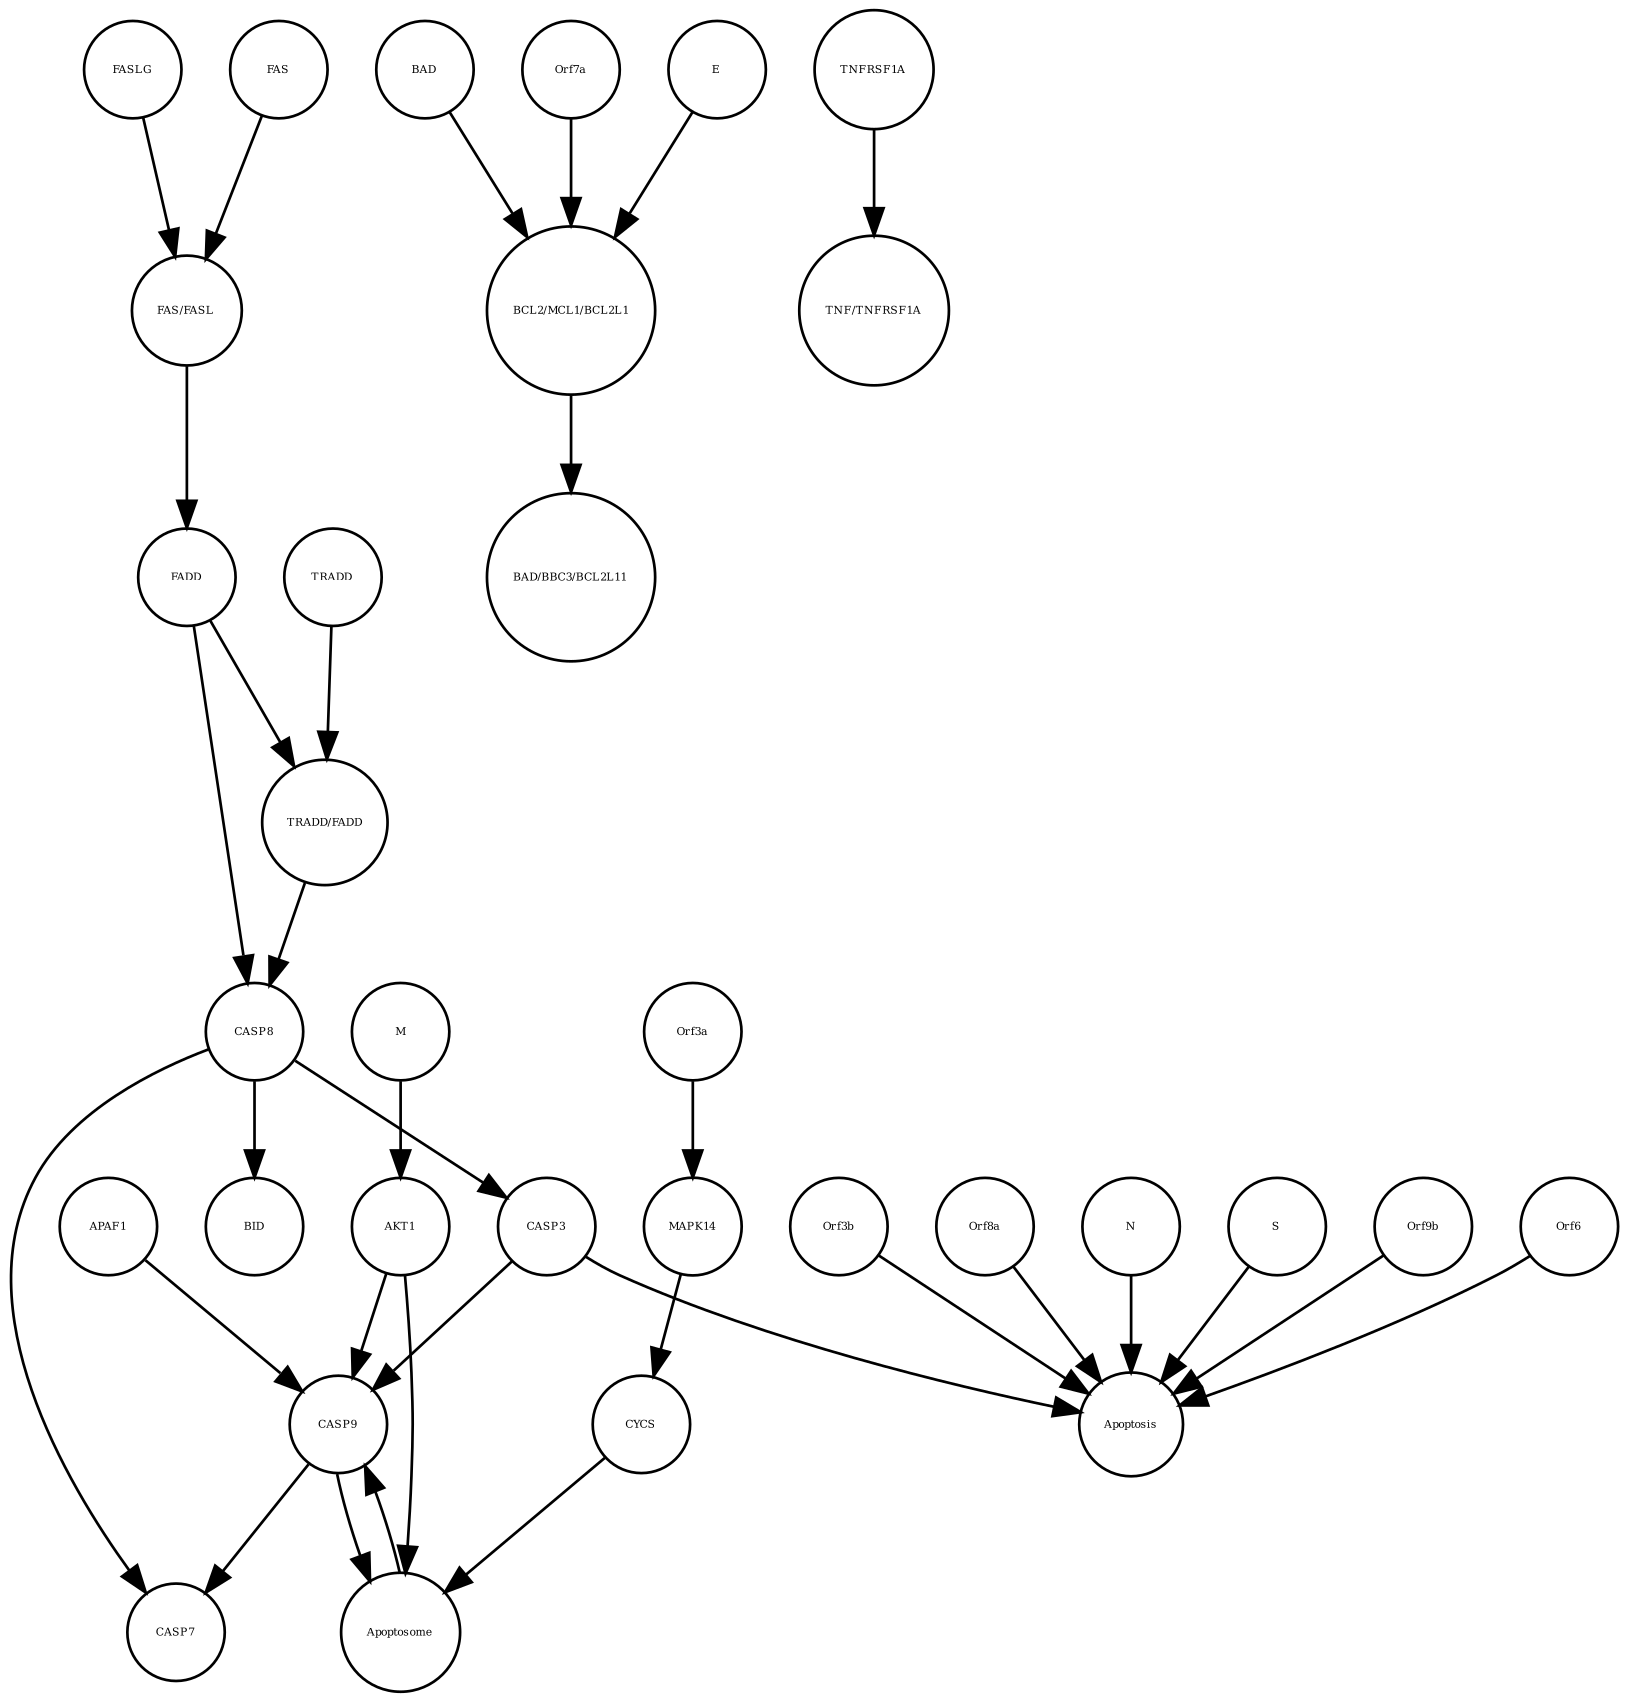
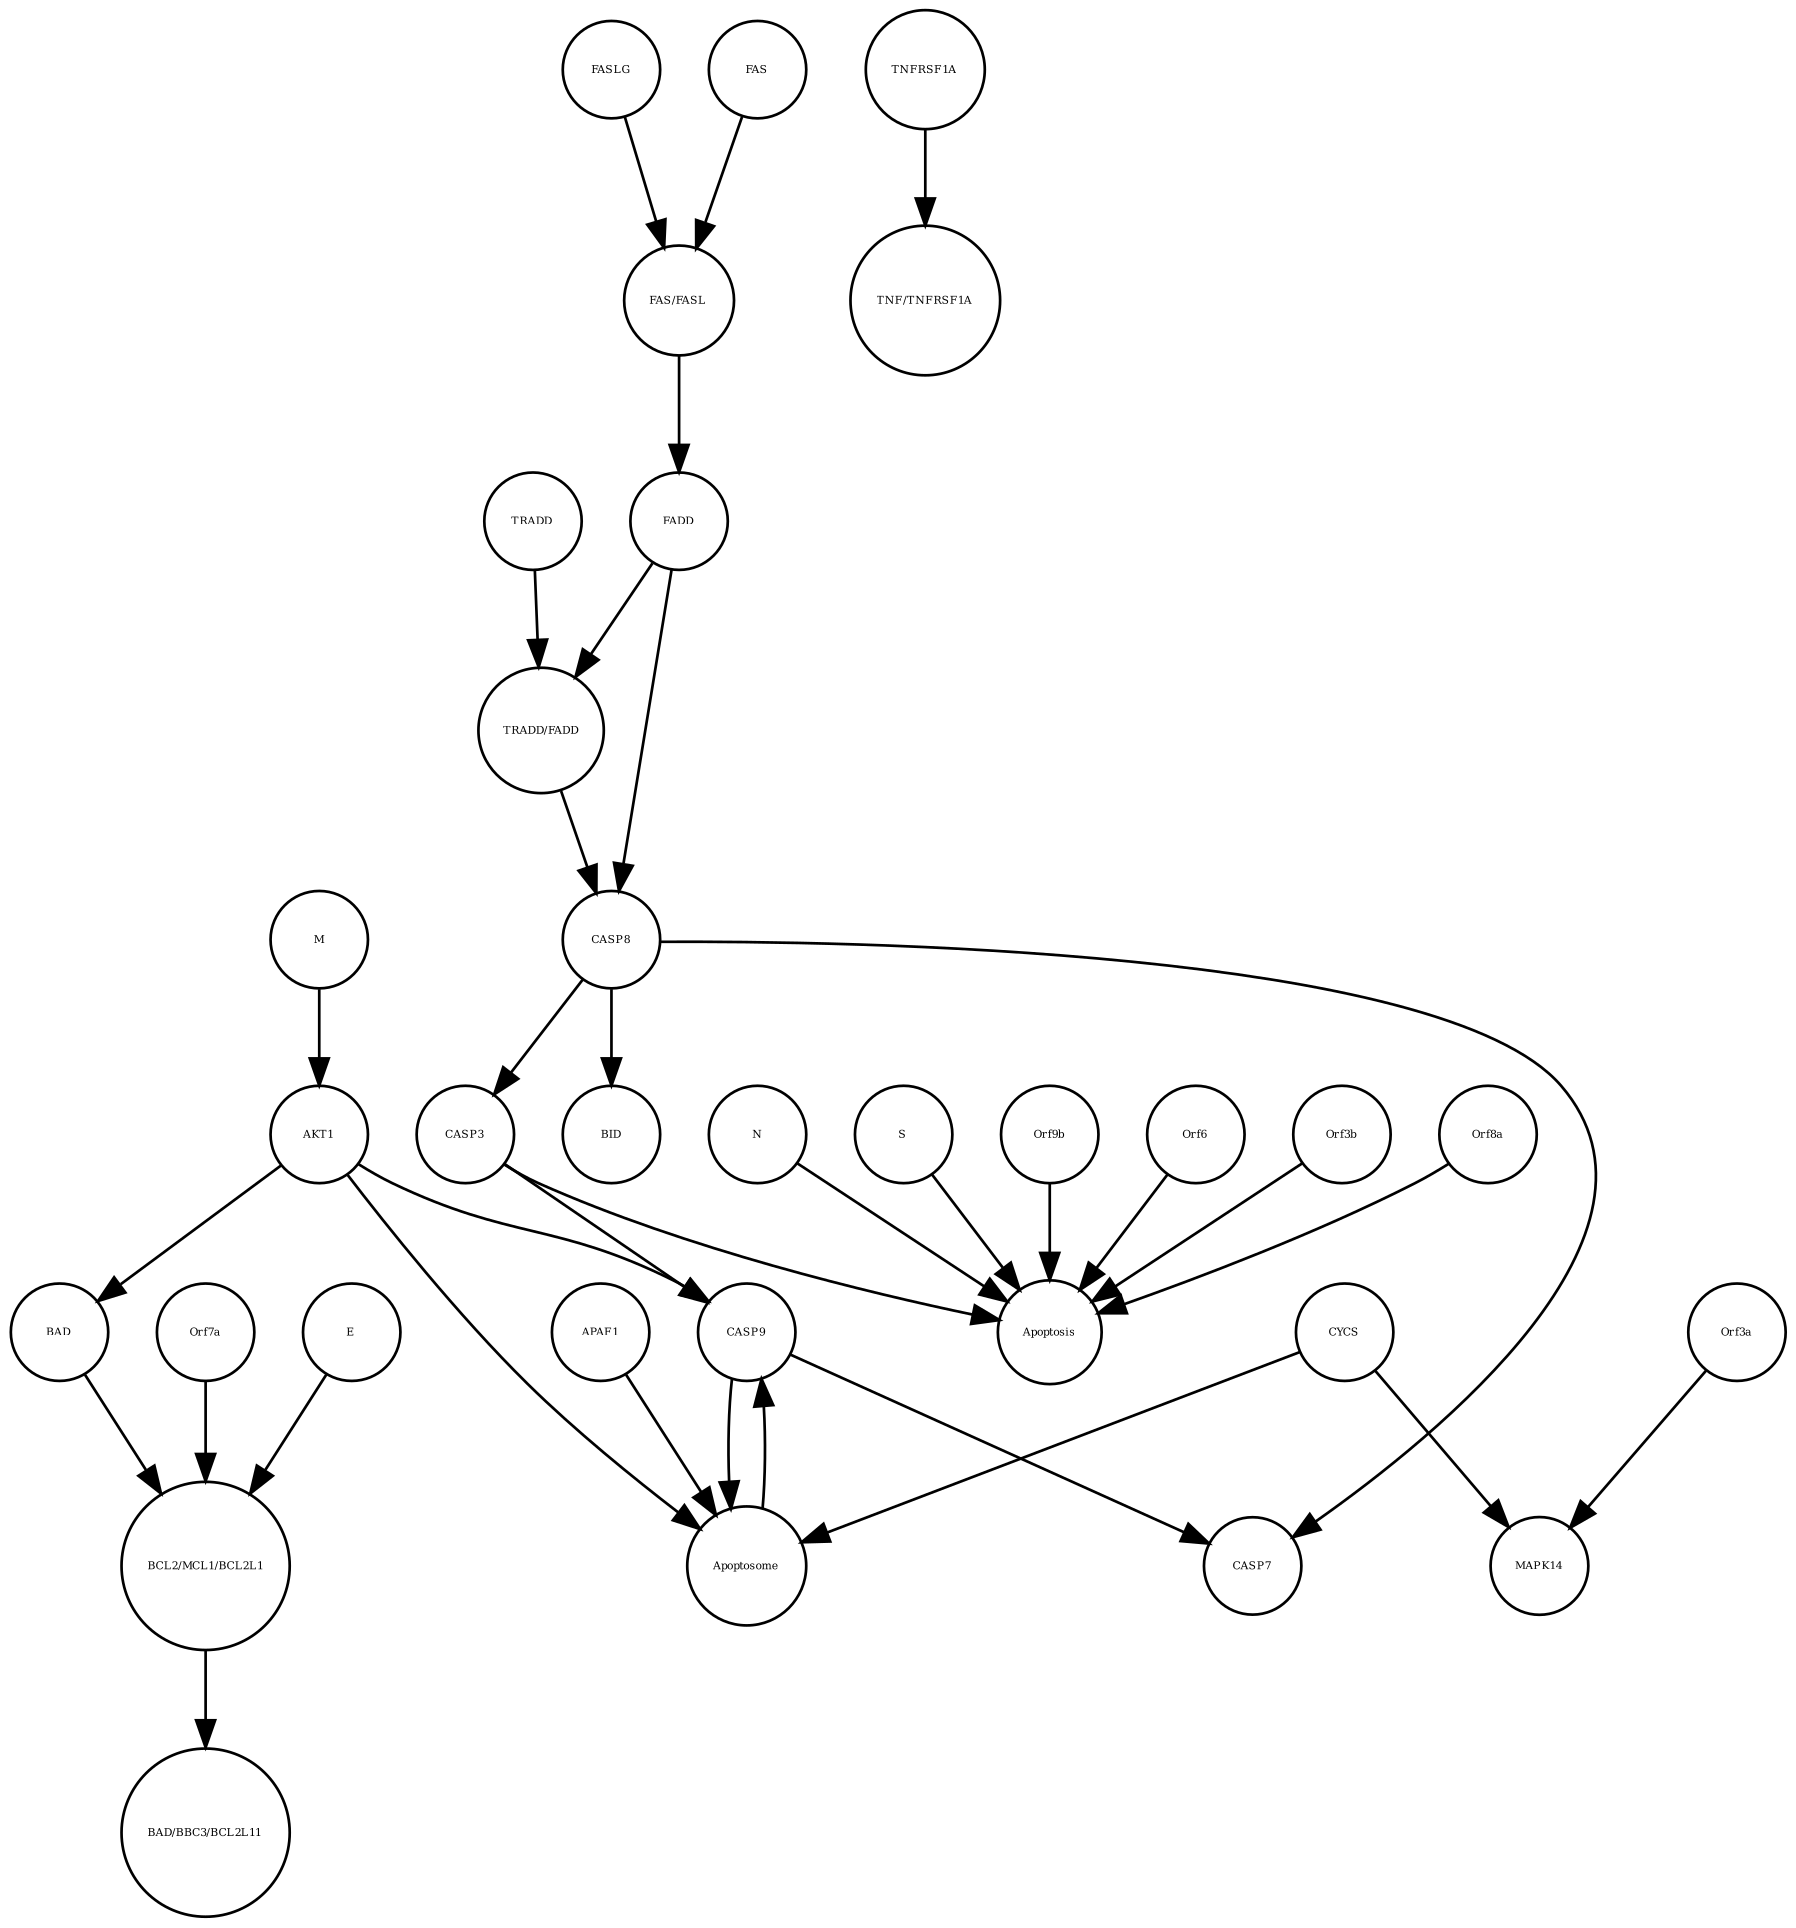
  strict digraph {
    node [bipartite=0 cls=macromolecule fontsize=4 shape=circle]
    edge [interaction_type=catalysis]
    n1 [label=CASP7]
    n2 [annotation="urn_miriam_pubmed_31226023|urn_miriam_mesh_D017209" cls=phenotype label=Apoptosis]
    n3 [label=Orf3b]
    n4 [label=Orf8a]
    n5 [label=N]
    n6 [label=S]
    n7 [label=Orf9b]
    n8 [label=Orf6]
    n9 [label=CASP3]
    n10 [label=CASP9]
    n11 [label=AKT1]
    n12 [cls=complex label=Apoptosome]
    n13 [label=BAD]
    n14 [cls=complex label="BCL2/MCL1/BCL2L1"]
    n15 [label=FASLG]
    n16 [cls=complex label="FAS/FASL"]
    n17 [label=FADD]
    n18 [label=BID]
    n19 [label=MAPK14]
    n20 [label=CYCS]
    n21 [label=APAF1]
    n22 [cls=complex label="BAD/BBC3/BCL2L11"]
    n23 [label=TNFRSF1A]
    n24 [cls=complex label="TNF/TNFRSF1A"]
    n25 [label=CASP8]
    n26 [label=Orf3a]
    n27 [cls=complex label="TRADD/FADD"]
    n28 [label=Orf7a]
    n29 [label=TRADD]
    n30 [label=E]
    n31 [annotation=urn_miriam_ncbiprotein_APO40582 label=M]
    n32 [label=FAS]
    n3 -> n2 [interaction_type=stimulation]
    n4 -> n2 [interaction_type=stimulation]
    n5 -> n2 [interaction_type=stimulation]
    n6 -> n2 [interaction_type=stimulation]
    n7 -> n2 [interaction_type=stimulation]
    n8 -> n2 [interaction_type=stimulation]
    n9 -> n2 [interaction_type=stimulation]
    n9 -> n10 [annotation="urn_miriam_kegg.pathway_hsa04210|urn_miriam_pubmed_31226023"]
    n10 -> n1 [annotation="urn_miriam_kegg.pathway_hsa04210|urn_miriam_pubmed_31226023"]
    n10 -> n12 [interaction_type=production]
    n11 -> n10 [annotation="urn_miriam_kegg.pathway_hsa04210|urn_miriam_pubmed_31226023" interaction_type=inhibition]
    n11 -> n12 [annotation="urn_miriam_pubmed_31226023|urn_miriam_kegg.pathway_hsa04210" interaction_type=inhibition]
+   n11 -> n13 [annotation="urn_miriam_pubmed_15694340|urn_miriam_kegg.pathway_hsa04210" interaction_type=inhibition]
    n12 -> n10 [annotation="urn_miriam_kegg.pathway_hsa04210|urn_miriam_pubmed_31226023"]
    n13 -> n14 [annotation="urn_miriam_pubmed_15694340|urn_miriam_kegg.pathway_hsa04210|urn_miriam_taxonomy_227984" interaction_type=inhibition]
    n14 -> n22 [annotation=urn_miriam_pubmed_31226023 interaction_type=inhibition]
    n15 -> n16 [interaction_type=production]
    n16 -> n17 [annotation="urn_miriam_kegg.pathway_hsa04210|urn_miriam_pubmed_31226023"]
    n17 -> n25 [annotation="urn_miriam_kegg.pathway_hsa04210|urn_miriam_pubmed_31226023"]
    n17 -> n27 [interaction_type=production]
-   n19 -> n20 [annotation="urn_miriam_kegg.pathway_hsa04210|urn_miriam_pubmed_31226023"]
+   n20 -> n19 [annotation="urn_miriam_kegg.pathway_hsa04210|urn_miriam_pubmed_31226023"]
    n20 -> n12 [interaction_type=production]
-   n21 -> n10 [interaction_type=production]
+   n21 -> n12 [interaction_type=production]
    n23 -> n24 [interaction_type=production]
    n25 -> n1 [annotation="urn_miriam_kegg.pathway_hsa04210|urn_miriam_pubmed_31226023"]
    n25 -> n9 [annotation="urn_miriam_kegg.pathway_hsa04210|urn_miriam_pubmed_31226023"]
    n25 -> n18 [annotation="urn_miriam_kegg.pathway_hsa04210|urn_miriam_pubmed_31226023"]
    n26 -> n19 [annotation="urn_miriam_pubmed_31226023|urn_miriam_taxonomy_227984"]
    n27 -> n25 [annotation="urn_miriam_kegg.pathway_hsa04210|urn_miriam_pubmed_31226023"]
    n28 -> n14 [annotation="urn_miriam_pubmed_15694340|urn_miriam_kegg.pathway_hsa04210|urn_miriam_taxonomy_227984" interaction_type=inhibition]
    n29 -> n27 [interaction_type=production]
    n30 -> n14 [annotation="urn_miriam_pubmed_15694340|urn_miriam_kegg.pathway_hsa04210|urn_miriam_taxonomy_227984" interaction_type=inhibition]
    n31 -> n11 [annotation="urn_miriam_pubmed_31226023|urn_miriam_taxonomy_227984" interaction_type=inhibition]
    n32 -> n16 [interaction_type=production]
  }
